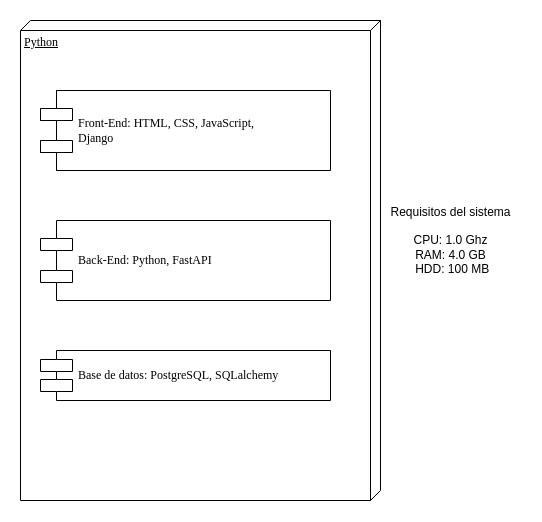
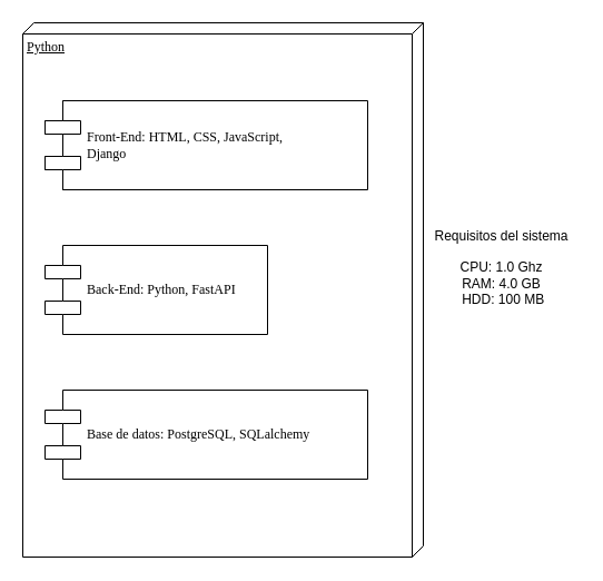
  <mxCell id="0" />
  <mxCell id="1" parent="0" />
  <mxCell id="2" value="Python" style="verticalAlign=top;align=left;spacingTop=8;spacingLeft=2;spacingRight=12;shape=cube;size=10;direction=south;fontStyle=4;html=1;rounded=0;shadow=0;comic=0;labelBackgroundColor=none;strokeWidth=1;fontFamily=Verdana;fontSize=12" vertex="1" parent="1"><mxGeometry x="20" y="20" width="360" height="480" as="geometry" /></mxCell>
  <mxCell id="3" value="Front-End: HTML, CSS, JavaScript,&lt;div&gt;Django&amp;nbsp; &amp;nbsp; &amp;nbsp; &amp;nbsp; &amp;nbsp; &amp;nbsp; &amp;nbsp; &amp;nbsp;&lt;/div&gt;" style="shape=component;align=left;spacingLeft=36;rounded=0;shadow=0;comic=0;labelBackgroundColor=none;strokeWidth=1;fontFamily=Verdana;fontSize=12;html=1;" vertex="1" parent="1"><mxGeometry x="40" y="90" width="260" height="80" as="geometry" /></mxCell>
  <mxCell id="4" value="Front-End: HTML, CSS, JavaScript,&lt;div&gt;Django&amp;nbsp; &amp;nbsp; &amp;nbsp; &amp;nbsp; &amp;nbsp; &amp;nbsp; &amp;nbsp; &amp;nbsp;&lt;/div&gt;" style="shape=component;align=left;spacingLeft=36;rounded=0;shadow=0;comic=0;labelBackgroundColor=none;strokeWidth=1;fontFamily=Verdana;fontSize=12;html=1;" vertex="1" parent="1"><mxGeometry x="40" y="90" width="290" height="80" as="geometry" /></mxCell>
- <mxCell id="5" value="Back-End: Python, FastAPI" style="shape=component;align=left;spacingLeft=36;rounded=0;shadow=0;comic=0;labelBackgroundColor=none;strokeWidth=1;fontFamily=Verdana;fontSize=12;html=1;" vertex="1" parent="1"><mxGeometry x="40" y="220" width="290" height="80" as="geometry" /></mxCell>
- <mxCell id="6" value="Base de datos: PostgreSQL, SQLalchemy" style="shape=component;align=left;spacingLeft=36;rounded=0;shadow=0;comic=0;labelBackgroundColor=none;strokeWidth=1;fontFamily=Verdana;fontSize=12;html=1;" vertex="1" parent="1"><mxGeometry x="40" y="350" width="290" height="50" as="geometry" /></mxCell>
+ <mxCell id="5" value="Back-End: Python, FastAPI" style="shape=component;align=left;spacingLeft=36;rounded=0;shadow=0;comic=0;labelBackgroundColor=none;strokeWidth=1;fontFamily=Verdana;fontSize=12;html=1;" vertex="1" parent="1"><mxGeometry x="40" y="220" width="200" height="80" as="geometry" /></mxCell>
+ <mxCell id="6" value="Base de datos: PostgreSQL, SQLalchemy" style="shape=component;align=left;spacingLeft=36;rounded=0;shadow=0;comic=0;labelBackgroundColor=none;strokeWidth=1;fontFamily=Verdana;fontSize=12;html=1;" vertex="1" parent="1"><mxGeometry x="40" y="350" width="290" height="80" as="geometry" /></mxCell>
  <mxCell id="7" value="Requisitos del sistema&lt;div&gt;&lt;br&gt;&lt;/div&gt;&lt;div&gt;CPU: 1.0 Ghz&lt;/div&gt;&lt;div&gt;&lt;span style=&quot;background-color: initial;&quot;&gt;RAM: 4.0 GB&lt;/span&gt;&lt;/div&gt;&lt;div&gt;&amp;nbsp; &amp;nbsp; &amp;nbsp;HDD: 100 MB&amp;nbsp; &amp;nbsp;&amp;nbsp;&lt;/div&gt;" style="text;html=1;align=center;verticalAlign=middle;resizable=0;points=[];autosize=1;strokeColor=none;fillColor=none;" vertex="1" parent="1"><mxGeometry x="380" y="195" width="140" height="90" as="geometry" /></mxCell>
